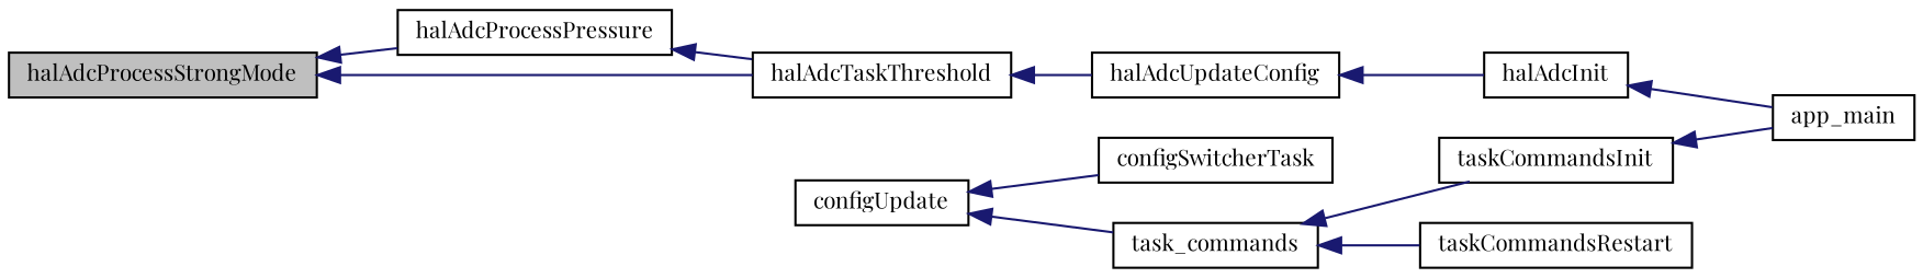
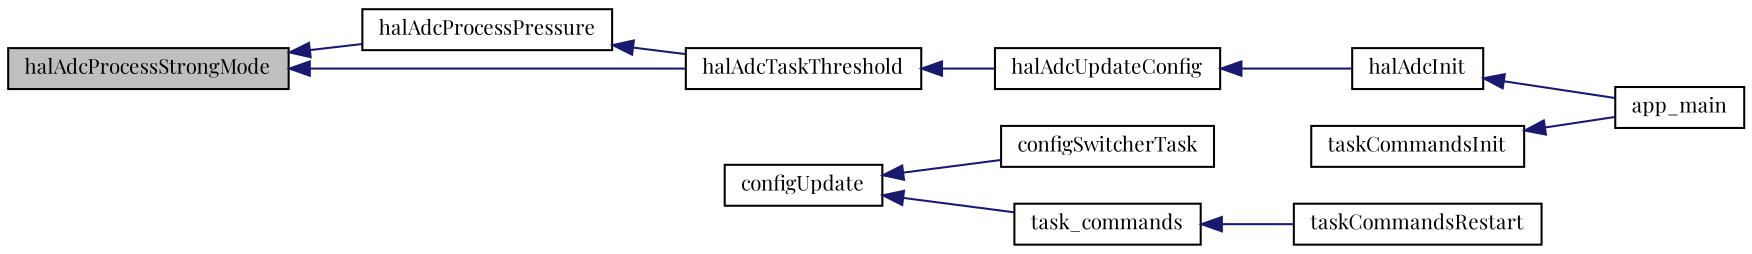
  digraph {
    fontname="Playfair Display"
    rankdir=LR
    node [color=black fillcolor=white fontname="Playfair Display" fontsize=10 shape=record style=filled]
    edge [color=midnightblue dir=back fontname="Playfair Display" fontsize=10 labelfontname=Helvetica labelfontsize=10 style=solid]
    n1 [fillcolor=grey75 fontcolor=black height=0.2 label=halAdcProcessStrongMode width=0.4]
    n2 [height=0.2 label=halAdcProcessPressure width=0.4]
    n3 [height=0.2 label=halAdcTaskThreshold width=0.4]
    n4 [height=0.2 label=halAdcUpdateConfig width=0.4]
    n5 [height=0.2 label=halAdcInit width=0.4]
    n6 [height=0.2 label=configUpdate width=0.4]
    n7 [height=0.2 label=configSwitcherTask width=0.4]
    n8 [height=0.2 label=task_commands width=0.4]
    n9 [height=0.2 label=app_main width=0.4]
    n10 [height=0.2 label=taskCommandsInit width=0.4]
    n11 [height=0.2 label=taskCommandsRestart width=0.4]
    n1 -> n2
    n1 -> n3
    n2 -> n3
    n3 -> n4
    n4 -> n5
    n5 -> n9
    n6 -> n7
    n6 -> n8
-   n8 -> n10
    n8 -> n11
    n10 -> n9
  }
